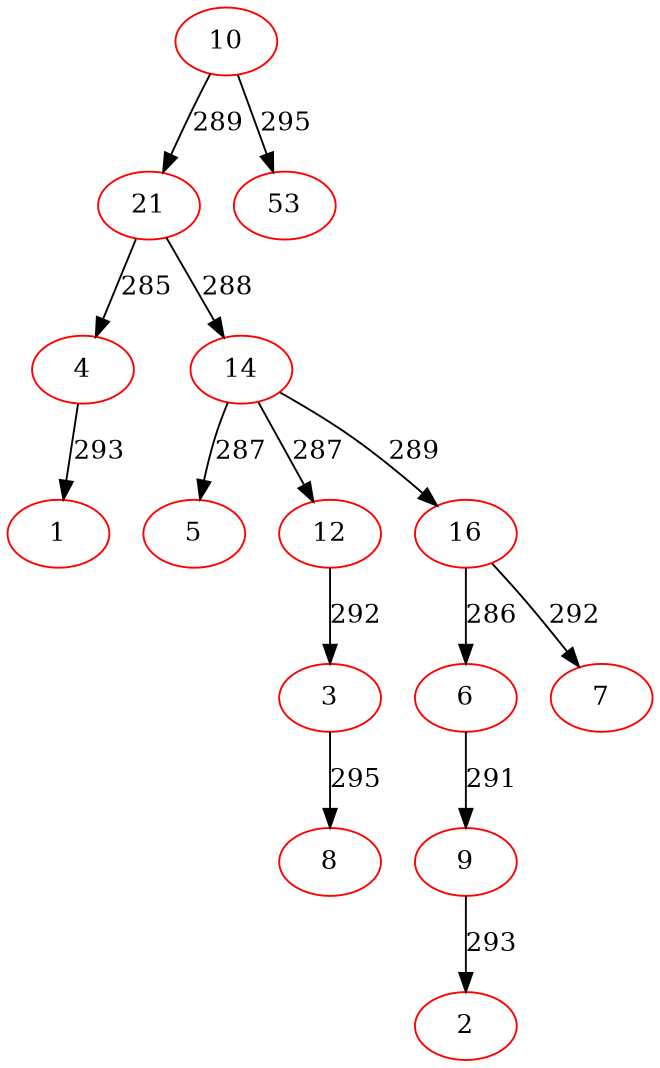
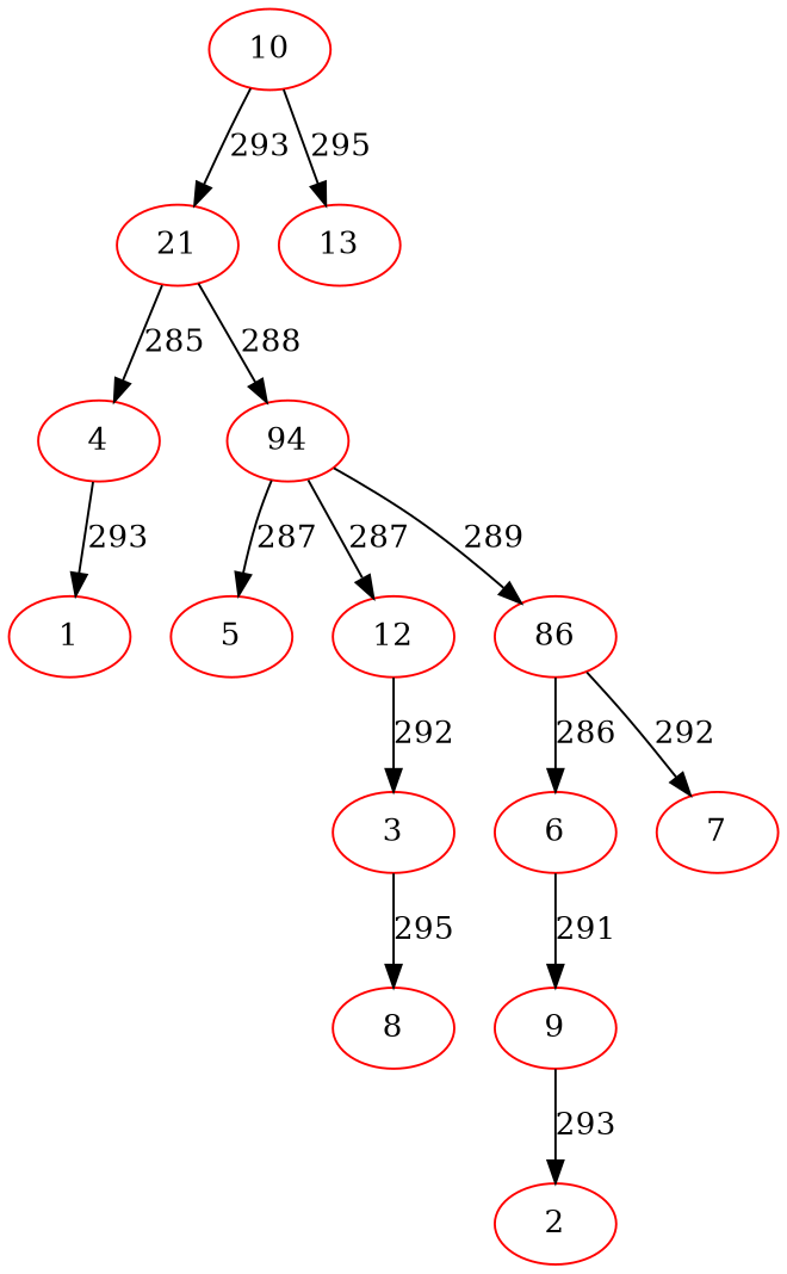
  digraph {
    node [color=red]
    n1 [label=21]
    10
-   13 [label=53]
+   13
    4
-   14
+   14 [label=94]
    1
    5
    12
-   16
+   16 [label=86]
    3
    6
    7
    8
    9
    2
    n1 -> 4 [label=285]
    n1 -> 14 [label=288]
-   10 -> n1 [label=289]
+   10 -> n1 [label=293]
    10 -> 13 [label=295]
    4 -> 1 [label=293]
    14 -> 5 [label=287]
    14 -> 12 [label=287]
    14 -> 16 [label=289]
    12 -> 3 [label=292]
    16 -> 6 [label=286]
    16 -> 7 [label=292]
    3 -> 8 [label=295]
    6 -> 9 [label=291]
    9 -> 2 [label=293]
  }
